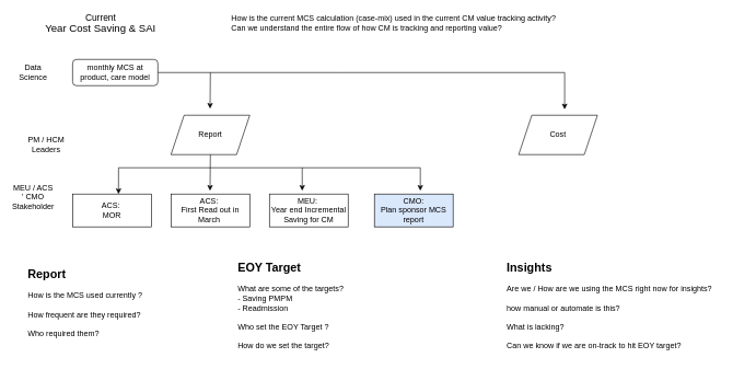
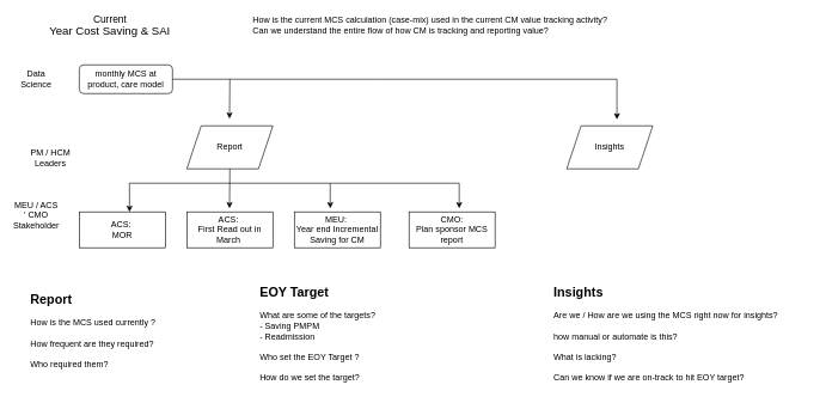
  <mxCell id="0" />
  <mxCell id="1" parent="0" />
  <mxCell id="2" value="&lt;font style=&quot;font-size: 14px;&quot;&gt;Current&amp;nbsp;&lt;/font&gt;&lt;div&gt;&lt;font size=&quot;3&quot;&gt;Year Cost Saving &amp;amp; SAI&amp;nbsp;&lt;/font&gt;&lt;/div&gt;" style="text;html=1;align=center;verticalAlign=middle;whiteSpace=wrap;rounded=0;" vertex="1" parent="1"><mxGeometry x="30" y="20" width="250" height="30" as="geometry" /></mxCell>
  <mxCell id="3" value="Data Science" style="text;html=1;align=center;verticalAlign=middle;whiteSpace=wrap;rounded=0;" vertex="1" parent="1"><mxGeometry x="20" y="95" width="60" height="30" as="geometry" /></mxCell>
  <mxCell id="4" value="PM / HCM Leaders" style="text;html=1;align=center;verticalAlign=middle;whiteSpace=wrap;rounded=0;" vertex="1" parent="1"><mxGeometry x="40" y="205" width="60" height="30" as="geometry" /></mxCell>
  <mxCell id="5" value="MEU / ACS ' CMO Stakeholder" style="text;html=1;align=center;verticalAlign=middle;whiteSpace=wrap;rounded=0;" vertex="1" parent="1"><mxGeometry x="20" y="285" width="60" height="30" as="geometry" /></mxCell>
  <mxCell id="6" value="monthly MCS at product, care model" style="whiteSpace=wrap;html=1;rounded=1;" vertex="1" parent="1"><mxGeometry x="110" y="90" width="130" height="40" as="geometry" /></mxCell>
  <mxCell id="7" value="ACS:&amp;nbsp;&lt;div&gt;MOR&lt;/div&gt;" style="rounded=0;whiteSpace=wrap;html=1;" vertex="1" parent="1"><mxGeometry x="110" y="295" width="120" height="50" as="geometry" /></mxCell>
  <mxCell id="8" value="ACS:&amp;nbsp;&lt;div&gt;First Read out in March&amp;nbsp;&lt;/div&gt;" style="rounded=0;whiteSpace=wrap;html=1;" vertex="1" parent="1"><mxGeometry x="260" y="295" width="120" height="50" as="geometry" /></mxCell>
  <mxCell id="9" value="MEU:&amp;nbsp;&lt;div&gt;Year end Incremental Saving for CM&lt;/div&gt;" style="rounded=0;whiteSpace=wrap;html=1;" vertex="1" parent="1"><mxGeometry x="410" y="295" width="120" height="50" as="geometry" /></mxCell>
  <mxCell id="10" value="" style="endArrow=classic;html=1;rounded=0;" edge="1" parent="1"><mxGeometry width="50" height="50" relative="1" as="geometry"><mxPoint x="320" y="110" as="sourcePoint" /><mxPoint x="319.5" y="165" as="targetPoint" /></mxGeometry></mxCell>
  <mxCell id="11" value="Report" style="shape=parallelogram;perimeter=parallelogramPerimeter;whiteSpace=wrap;html=1;fixedSize=1;" vertex="1" parent="1"><mxGeometry x="260" y="175" width="120" height="60" as="geometry" /></mxCell>
  <mxCell id="12" value="" style="endArrow=classic;html=1;rounded=0;exitX=0.5;exitY=1;exitDx=0;exitDy=0;" edge="1" parent="1" source="11"><mxGeometry width="50" height="50" relative="1" as="geometry"><mxPoint x="320" y="245" as="sourcePoint" /><mxPoint x="319.5" y="290" as="targetPoint" /></mxGeometry></mxCell>
  <mxCell id="13" value="" style="endArrow=none;html=1;rounded=0;" edge="1" parent="1"><mxGeometry width="50" height="50" relative="1" as="geometry"><mxPoint x="180" y="255" as="sourcePoint" /><mxPoint x="640" y="255" as="targetPoint" /></mxGeometry></mxCell>
  <mxCell id="14" value="" style="endArrow=classic;html=1;rounded=0;" edge="1" parent="1"><mxGeometry width="50" height="50" relative="1" as="geometry"><mxPoint x="180" y="255" as="sourcePoint" /><mxPoint x="180" y="295" as="targetPoint" /></mxGeometry></mxCell>
  <mxCell id="15" value="" style="endArrow=classic;html=1;rounded=0;" edge="1" parent="1"><mxGeometry width="50" height="50" relative="1" as="geometry"><mxPoint x="460" y="255" as="sourcePoint" /><mxPoint x="460" y="290" as="targetPoint" /></mxGeometry></mxCell>
- <mxCell id="16" value="CMO:&lt;div&gt;Plan sponsor MCS report&lt;/div&gt;" style="rounded=0;whiteSpace=wrap;html=1;fillColor=#dae8fc;" vertex="1" parent="1"><mxGeometry x="570" y="295" width="120" height="50" as="geometry" /></mxCell>
+ <mxCell id="16" value="CMO:&lt;div&gt;Plan sponsor MCS report&lt;/div&gt;" style="rounded=0;whiteSpace=wrap;html=1;" vertex="1" parent="1"><mxGeometry x="570" y="295" width="120" height="50" as="geometry" /></mxCell>
  <mxCell id="17" value="" style="endArrow=classic;html=1;rounded=0;" edge="1" parent="1"><mxGeometry width="50" height="50" relative="1" as="geometry"><mxPoint x="640" y="255" as="sourcePoint" /><mxPoint x="640" y="290" as="targetPoint" /></mxGeometry></mxCell>
- <mxCell id="18" value="Cost" style="shape=parallelogram;perimeter=parallelogramPerimeter;whiteSpace=wrap;html=1;fixedSize=1;" vertex="1" parent="1"><mxGeometry x="790" y="175" width="120" height="60" as="geometry" /></mxCell>
+ <mxCell id="18" value="Insights" style="shape=parallelogram;perimeter=parallelogramPerimeter;whiteSpace=wrap;html=1;fixedSize=1;" vertex="1" parent="1"><mxGeometry x="790" y="175" width="120" height="60" as="geometry" /></mxCell>
  <mxCell id="19" value="" style="endArrow=classic;html=1;rounded=0;" edge="1" parent="1"><mxGeometry width="50" height="50" relative="1" as="geometry"><mxPoint x="860" y="110" as="sourcePoint" /><mxPoint x="860" y="166" as="targetPoint" /></mxGeometry></mxCell>
  <mxCell id="20" value="" style="endArrow=none;html=1;rounded=0;exitX=1;exitY=0.5;exitDx=0;exitDy=0;" edge="1" parent="1" source="6"><mxGeometry width="50" height="50" relative="1" as="geometry"><mxPoint x="320" y="110" as="sourcePoint" /><mxPoint x="860" y="110" as="targetPoint" /><Array as="points"><mxPoint x="520" y="110" /></Array></mxGeometry></mxCell>
  <mxCell id="21" value="&lt;font style=&quot;font-size: 18px;&quot;&gt;&lt;b&gt;Report&lt;/b&gt;&lt;/font&gt;&amp;nbsp;&lt;div&gt;&lt;br&gt;&lt;/div&gt;&lt;div&gt;How is the MCS used currently ?&amp;nbsp;&lt;div&gt;&lt;br&gt;&lt;/div&gt;&lt;div&gt;How frequent are they required?&amp;nbsp;&lt;/div&gt;&lt;div&gt;&lt;br&gt;&lt;/div&gt;&lt;div&gt;Who required them?&amp;nbsp;&lt;/div&gt;&lt;div&gt;&lt;br&gt;&lt;/div&gt;&lt;div&gt;Any additional work? (etc. explain rise and drop)&lt;/div&gt;&lt;/div&gt;" style="text;html=1;whiteSpace=wrap;overflow=hidden;rounded=0;" vertex="1" parent="1"><mxGeometry x="40" y="400" width="360" height="120" as="geometry" /></mxCell>
  <mxCell id="22" value="&lt;b&gt;&lt;font style=&quot;font-size: 18px;&quot;&gt;Insights&lt;/font&gt;&amp;nbsp;&lt;/b&gt;&lt;div&gt;&lt;br&gt;&lt;/div&gt;&lt;div&gt;Are we / How are we using the MCS right now for insights?&amp;nbsp;&lt;/div&gt;&lt;div&gt;&lt;br&gt;&lt;/div&gt;&lt;div&gt;how manual or automate is this?&amp;nbsp;&lt;/div&gt;&lt;div&gt;&lt;br&gt;&lt;/div&gt;&lt;div&gt;What is lacking?&amp;nbsp;&lt;/div&gt;&lt;div&gt;&lt;br&gt;&lt;/div&gt;&lt;div&gt;Can we know if we are on-track to hit EOY target?&lt;/div&gt;" style="text;html=1;whiteSpace=wrap;overflow=hidden;rounded=0;" vertex="1" parent="1"><mxGeometry x="770" y="390" width="360" height="150" as="geometry" /></mxCell>
  <mxCell id="23" value="&lt;b&gt;&lt;font style=&quot;font-size: 18px;&quot;&gt;EOY Target&lt;/font&gt;&amp;nbsp;&lt;/b&gt;&lt;div&gt;&lt;br&gt;&lt;/div&gt;&lt;div&gt;What are some of the targets?&amp;nbsp;&lt;/div&gt;&lt;div&gt;- Saving PMPM&lt;/div&gt;&lt;div&gt;- Readmission&amp;nbsp;&lt;/div&gt;&lt;div&gt;&lt;br&gt;&lt;/div&gt;&lt;div&gt;Who set the EOY Target ?&amp;nbsp;&lt;/div&gt;&lt;div&gt;&lt;br&gt;&lt;/div&gt;&lt;div&gt;How do we set the target?&amp;nbsp;&lt;/div&gt;" style="text;html=1;whiteSpace=wrap;overflow=hidden;rounded=0;" vertex="1" parent="1"><mxGeometry x="360" y="390" width="360" height="150" as="geometry" /></mxCell>
  <mxCell id="24" value="How is the current MCS calculation (case-mix) used in the current CM value tracking activity?&lt;div&gt;Can we understand the entire flow of how CM is tracking and reporting value?&amp;nbsp;&lt;/div&gt;" style="text;html=1;align=left;verticalAlign=middle;whiteSpace=wrap;rounded=0;" vertex="1" parent="1"><mxGeometry x="350" y="20" width="540" height="30" as="geometry" /></mxCell>
